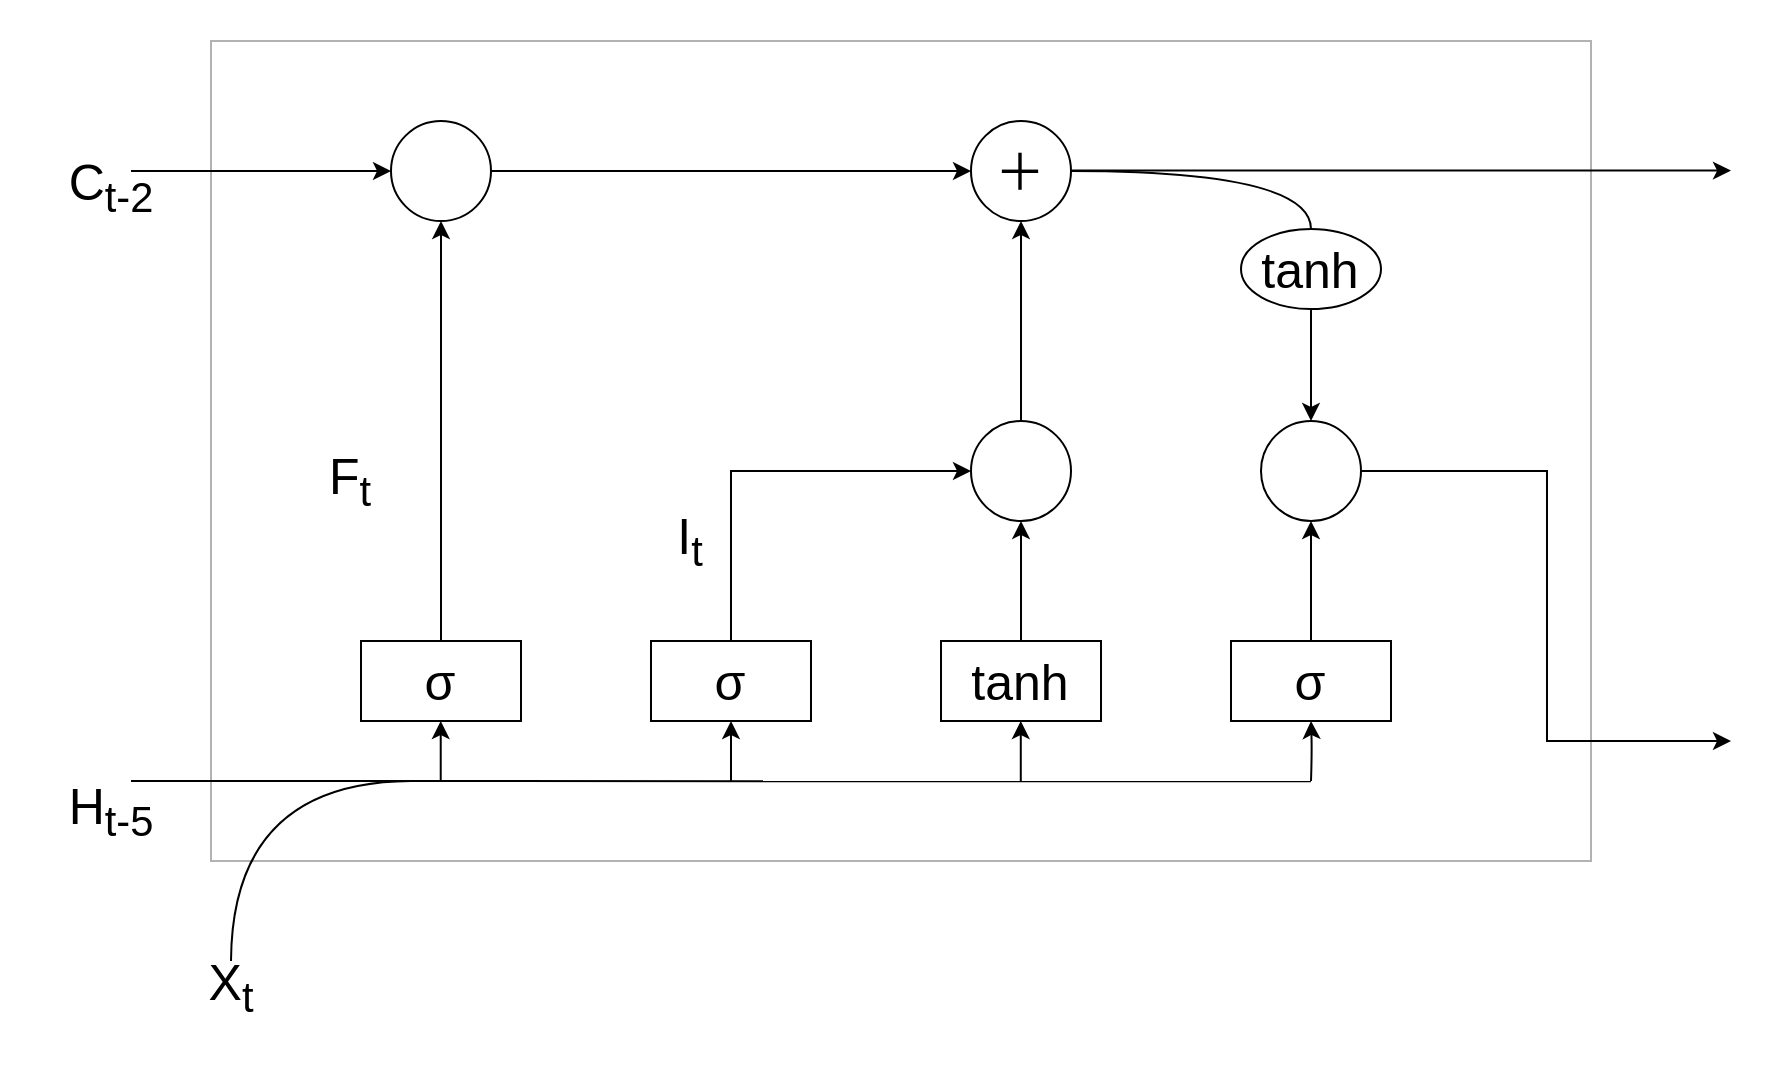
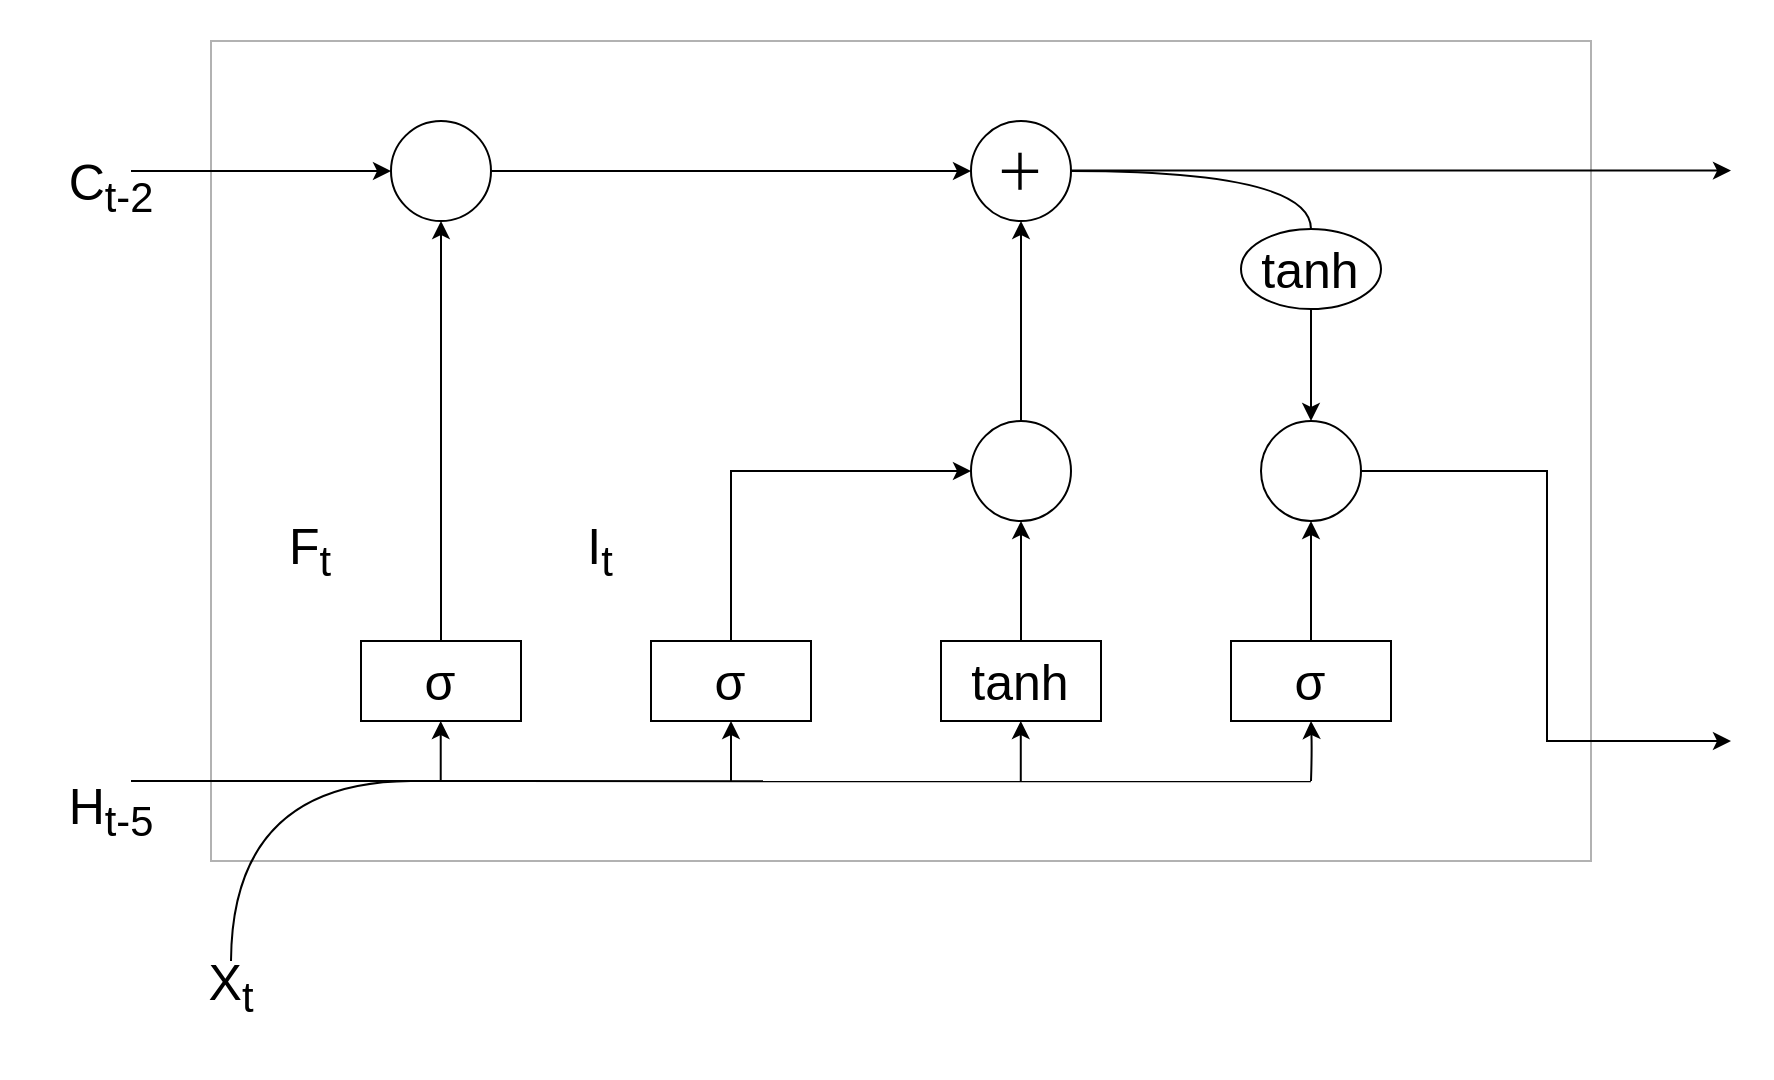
  <mxCell id="0" />
  <mxCell id="1" parent="0" />
  <mxCell id="2" value="" style="rounded=0;whiteSpace=wrap;html=1;opacity=30;" vertex="1" parent="1"><mxGeometry x="105" y="20" width="690" height="410" as="geometry" /></mxCell>
  <mxCell id="3" value="" style="ellipse;whiteSpace=wrap;html=1;aspect=fixed;" vertex="1" parent="1"><mxGeometry x="195" y="60" width="50" height="50" as="geometry" /></mxCell>
  <mxCell id="4" value="&lt;font style=&quot;font-size: 25px;&quot;&gt;＋&lt;/font&gt;" style="ellipse;whiteSpace=wrap;html=1;aspect=fixed;" vertex="1" parent="1"><mxGeometry x="485" y="60" width="50" height="50" as="geometry" /></mxCell>
  <mxCell id="5" value="&lt;div&gt;&lt;font style=&quot;font-size: 25px;&quot;&gt;σ&lt;/font&gt;&lt;/div&gt;" style="rounded=0;whiteSpace=wrap;html=1;" vertex="1" parent="1"><mxGeometry x="180" y="320" width="80" height="40" as="geometry" /></mxCell>
  <mxCell id="6" value="&lt;span style=&quot;font-size: 25px;&quot;&gt;σ&lt;/span&gt;" style="rounded=0;whiteSpace=wrap;html=1;" vertex="1" parent="1"><mxGeometry x="325" y="320" width="80" height="40" as="geometry" /></mxCell>
  <mxCell id="7" value="&lt;font style=&quot;font-size: 25px;&quot;&gt;tanh&lt;/font&gt;" style="rounded=0;whiteSpace=wrap;html=1;" vertex="1" parent="1"><mxGeometry x="470" y="320" width="80" height="40" as="geometry" /></mxCell>
  <mxCell id="8" value="&lt;span style=&quot;font-size: 25px;&quot;&gt;σ&lt;/span&gt;" style="rounded=0;whiteSpace=wrap;html=1;" vertex="1" parent="1"><mxGeometry x="615" y="320" width="80" height="40" as="geometry" /></mxCell>
  <mxCell id="9" value="" style="ellipse;whiteSpace=wrap;html=1;aspect=fixed;" vertex="1" parent="1"><mxGeometry x="485" y="210" width="50" height="50" as="geometry" /></mxCell>
  <mxCell id="10" value="" style="ellipse;whiteSpace=wrap;html=1;aspect=fixed;" vertex="1" parent="1"><mxGeometry x="630" y="210" width="50" height="50" as="geometry" /></mxCell>
  <mxCell id="11" value="&lt;font style=&quot;font-size: 25px;&quot;&gt;tanh&lt;/font&gt;" style="ellipse;whiteSpace=wrap;html=1;" vertex="1" parent="1"><mxGeometry x="620" y="114" width="70" height="40" as="geometry" /></mxCell>
  <mxCell id="12" value="" style="endArrow=classic;html=1;rounded=0;entryX=0.5;entryY=1;entryDx=0;entryDy=0;exitX=0.5;exitY=0;exitDx=0;exitDy=0;" edge="1" parent="1" source="9" target="4"><mxGeometry width="50" height="50" relative="1" as="geometry"><mxPoint x="465" y="190" as="sourcePoint" /><mxPoint x="515" y="140" as="targetPoint" /></mxGeometry></mxCell>
  <mxCell id="13" value="" style="endArrow=classic;html=1;rounded=0;entryX=0.5;entryY=1;entryDx=0;entryDy=0;exitX=0.5;exitY=0;exitDx=0;exitDy=0;" edge="1" parent="1" source="7" target="9"><mxGeometry width="50" height="50" relative="1" as="geometry"><mxPoint x="510" y="310" as="sourcePoint" /><mxPoint x="509.5" y="270" as="targetPoint" /></mxGeometry></mxCell>
  <mxCell id="14" value="" style="endArrow=classic;html=1;rounded=0;entryX=0.5;entryY=1;entryDx=0;entryDy=0;exitX=0.5;exitY=0;exitDx=0;exitDy=0;" edge="1" parent="1" source="5" target="3"><mxGeometry width="50" height="50" relative="1" as="geometry"><mxPoint x="215" y="240" as="sourcePoint" /><mxPoint x="215" y="140" as="targetPoint" /></mxGeometry></mxCell>
  <mxCell id="15" value="" style="endArrow=classic;html=1;rounded=0;exitX=1;exitY=0.5;exitDx=0;exitDy=0;entryX=0;entryY=0.5;entryDx=0;entryDy=0;" edge="1" parent="1" source="3" target="4"><mxGeometry width="50" height="50" relative="1" as="geometry"><mxPoint x="230" y="330" as="sourcePoint" /><mxPoint x="485" y="80" as="targetPoint" /></mxGeometry></mxCell>
  <mxCell id="16" value="" style="endArrow=classic;html=1;rounded=0;exitX=1;exitY=0.5;exitDx=0;exitDy=0;" edge="1" parent="1"><mxGeometry width="50" height="50" relative="1" as="geometry"><mxPoint x="535" y="84.81" as="sourcePoint" /><mxPoint x="865" y="84.81" as="targetPoint" /></mxGeometry></mxCell>
  <mxCell id="17" value="" style="endArrow=classic;html=1;rounded=0;entryX=0;entryY=0.5;entryDx=0;entryDy=0;" edge="1" parent="1" target="3"><mxGeometry width="50" height="50" relative="1" as="geometry"><mxPoint y="85" as="sourcePoint" x="65" /><mxPoint x="180" y="84.5" as="targetPoint" /></mxGeometry></mxCell>
  <mxCell id="18" value="" style="endArrow=none;html=1;rounded=0;edgeStyle=orthogonalEdgeStyle;curved=1;entryX=0.5;entryY=0;entryDx=0;entryDy=0;exitX=1;exitY=0.5;exitDx=0;exitDy=0;" edge="1" parent="1" source="4" target="11"><mxGeometry width="50" height="50" relative="1" as="geometry"><mxPoint x="615" y="91" as="sourcePoint" /><mxPoint x="655" y="90" as="targetPoint" /></mxGeometry></mxCell>
  <mxCell id="19" value="" style="endArrow=classic;html=1;rounded=0;edgeStyle=orthogonalEdgeStyle;exitX=0.5;exitY=0;exitDx=0;exitDy=0;entryX=0;entryY=0.5;entryDx=0;entryDy=0;elbow=vertical;" edge="1" parent="1" source="6" target="9"><mxGeometry width="50" height="50" relative="1" as="geometry"><mxPoint x="365" y="230" as="sourcePoint" /><mxPoint x="415" y="170" as="targetPoint" /></mxGeometry></mxCell>
  <mxCell id="20" value="" style="endArrow=classic;html=1;rounded=0;curved=1;exitX=0.5;exitY=1;exitDx=0;exitDy=0;entryX=0.5;entryY=0;entryDx=0;entryDy=0;" edge="1" parent="1" source="11" target="10"><mxGeometry width="50" height="50" relative="1" as="geometry"><mxPoint x="365" y="220" as="sourcePoint" /><mxPoint x="425" y="170" as="targetPoint" /></mxGeometry></mxCell>
  <mxCell id="21" value="" style="endArrow=classic;html=1;rounded=0;entryX=0.5;entryY=1;entryDx=0;entryDy=0;exitX=0.5;exitY=0;exitDx=0;exitDy=0;" edge="1" parent="1" source="8" target="10"><mxGeometry width="50" height="50" relative="1" as="geometry"><mxPoint x="615" y="320" as="sourcePoint" /><mxPoint x="615" y="260" as="targetPoint" /></mxGeometry></mxCell>
  <mxCell id="22" value="" style="endArrow=none;html=1;rounded=0;curved=1;entryX=0.797;entryY=0.976;entryDx=0;entryDy=0;entryPerimeter=0;" edge="1" parent="1"><mxGeometry width="50" height="50" relative="1" as="geometry"><mxPoint y="390" as="sourcePoint" x="65" /><mxPoint x="654.93" y="390.16" as="targetPoint" /></mxGeometry></mxCell>
  <mxCell id="23" value="" style="endArrow=classic;html=1;rounded=0;curved=1;entryX=0.5;entryY=1;entryDx=0;entryDy=0;edgeStyle=orthogonalEdgeStyle;" edge="1" parent="1" target="8"><mxGeometry width="50" height="50" relative="1" as="geometry"><mxPoint x="655" y="390" as="sourcePoint" /><mxPoint x="745" y="360" as="targetPoint" /></mxGeometry></mxCell>
  <mxCell id="24" value="" style="endArrow=classic;html=1;rounded=0;entryX=0.5;entryY=1;entryDx=0;entryDy=0;" edge="1" parent="1"><mxGeometry width="50" height="50" relative="1" as="geometry"><mxPoint x="509.89" y="390" as="sourcePoint" /><mxPoint x="509.89" y="360" as="targetPoint" /></mxGeometry></mxCell>
  <mxCell id="25" value="" style="endArrow=classic;html=1;rounded=0;entryX=0.5;entryY=1;entryDx=0;entryDy=0;" edge="1" parent="1"><mxGeometry width="50" height="50" relative="1" as="geometry"><mxPoint x="365" y="390" as="sourcePoint" /><mxPoint x="365" y="360" as="targetPoint" /></mxGeometry></mxCell>
  <mxCell id="26" value="" style="endArrow=classic;html=1;rounded=0;entryX=0.5;entryY=1;entryDx=0;entryDy=0;" edge="1" parent="1"><mxGeometry width="50" height="50" relative="1" as="geometry"><mxPoint x="219.86" y="390" as="sourcePoint" /><mxPoint x="219.86" y="360" as="targetPoint" /></mxGeometry></mxCell>
  <mxCell id="27" value="" style="endArrow=classic;html=1;rounded=0;exitX=1;exitY=0.5;exitDx=0;exitDy=0;edgeStyle=elbowEdgeStyle;" edge="1" parent="1" source="10"><mxGeometry width="50" height="50" relative="1" as="geometry"><mxPoint x="735" y="280" as="sourcePoint" /><mxPoint x="865" y="370" as="targetPoint" /></mxGeometry></mxCell>
  <mxCell id="28" value="" style="endArrow=none;html=1;rounded=0;edgeStyle=orthogonalEdgeStyle;exitX=1;exitY=0.5;exitDx=0;exitDy=0;curved=1;" edge="1" parent="1"><mxGeometry width="50" height="50" relative="1" as="geometry"><mxPoint x="205" y="390" as="sourcePoint" /><mxPoint x="115.004" y="480" as="targetPoint" /></mxGeometry></mxCell>
  <mxCell id="29" value="&lt;font style=&quot;font-size: 25px;&quot;&gt;X&lt;sub&gt;t&lt;/sub&gt;&lt;/font&gt;" style="text;html=1;align=center;verticalAlign=middle;resizable=0;points=[];autosize=1;strokeColor=none;fillColor=none;" vertex="1" parent="1"><mxGeometry x="90" y="468" width="50" height="50" as="geometry" /></mxCell>
  <mxCell id="30" value="&lt;font style=&quot;font-size: 25px;&quot;&gt;H&lt;sub&gt;t-5&lt;/sub&gt;&lt;/font&gt;" style="text;html=1;align=center;verticalAlign=middle;resizable=0;points=[];autosize=1;strokeColor=none;fillColor=none;" vertex="1" parent="1"><mxGeometry x="20" y="380" width="70" height="50" as="geometry" /></mxCell>
  <mxCell id="31" value="&lt;font style=&quot;font-size: 25px;&quot;&gt;C&lt;sub&gt;t-2&lt;/sub&gt;&lt;/font&gt;" style="text;html=1;align=center;verticalAlign=middle;resizable=0;points=[];autosize=1;strokeColor=none;fillColor=none;" vertex="1" parent="1"><mxGeometry x="20" y="68" width="70" height="50" as="geometry" /></mxCell>
- <mxCell id="32" value="&lt;font style=&quot;font-size: 25px;&quot;&gt;F&lt;sub&gt;t&lt;/sub&gt;&lt;/font&gt;" style="text;html=1;align=center;verticalAlign=middle;whiteSpace=wrap;rounded=0;" vertex="1" parent="1"><mxGeometry x="145" y="225" width="60" height="30" as="geometry" /></mxCell>
- <mxCell id="33" value="&lt;font style=&quot;font-size: 25px;&quot;&gt;I&lt;sub&gt;t&lt;/sub&gt;&lt;/font&gt;" style="text;html=1;align=center;verticalAlign=middle;whiteSpace=wrap;rounded=0;" vertex="1" parent="1"><mxGeometry x="300" y="255" width="90" height="30" as="geometry" /></mxCell>
+ <mxCell id="32" value="&lt;font style=&quot;font-size: 25px;&quot;&gt;F&lt;sub&gt;t&lt;/sub&gt;&lt;/font&gt;" style="text;html=1;align=center;verticalAlign=middle;whiteSpace=wrap;rounded=0;" vertex="1" parent="1"><mxGeometry x="125" y="260" width="60" height="30" as="geometry" /></mxCell>
+ <mxCell id="33" value="&lt;font style=&quot;font-size: 25px;&quot;&gt;I&lt;sub&gt;t&lt;/sub&gt;&lt;/font&gt;" style="text;html=1;align=center;verticalAlign=middle;whiteSpace=wrap;rounded=0;" vertex="1" parent="1"><mxGeometry x="255" y="260" width="90" height="30" as="geometry" /></mxCell>
